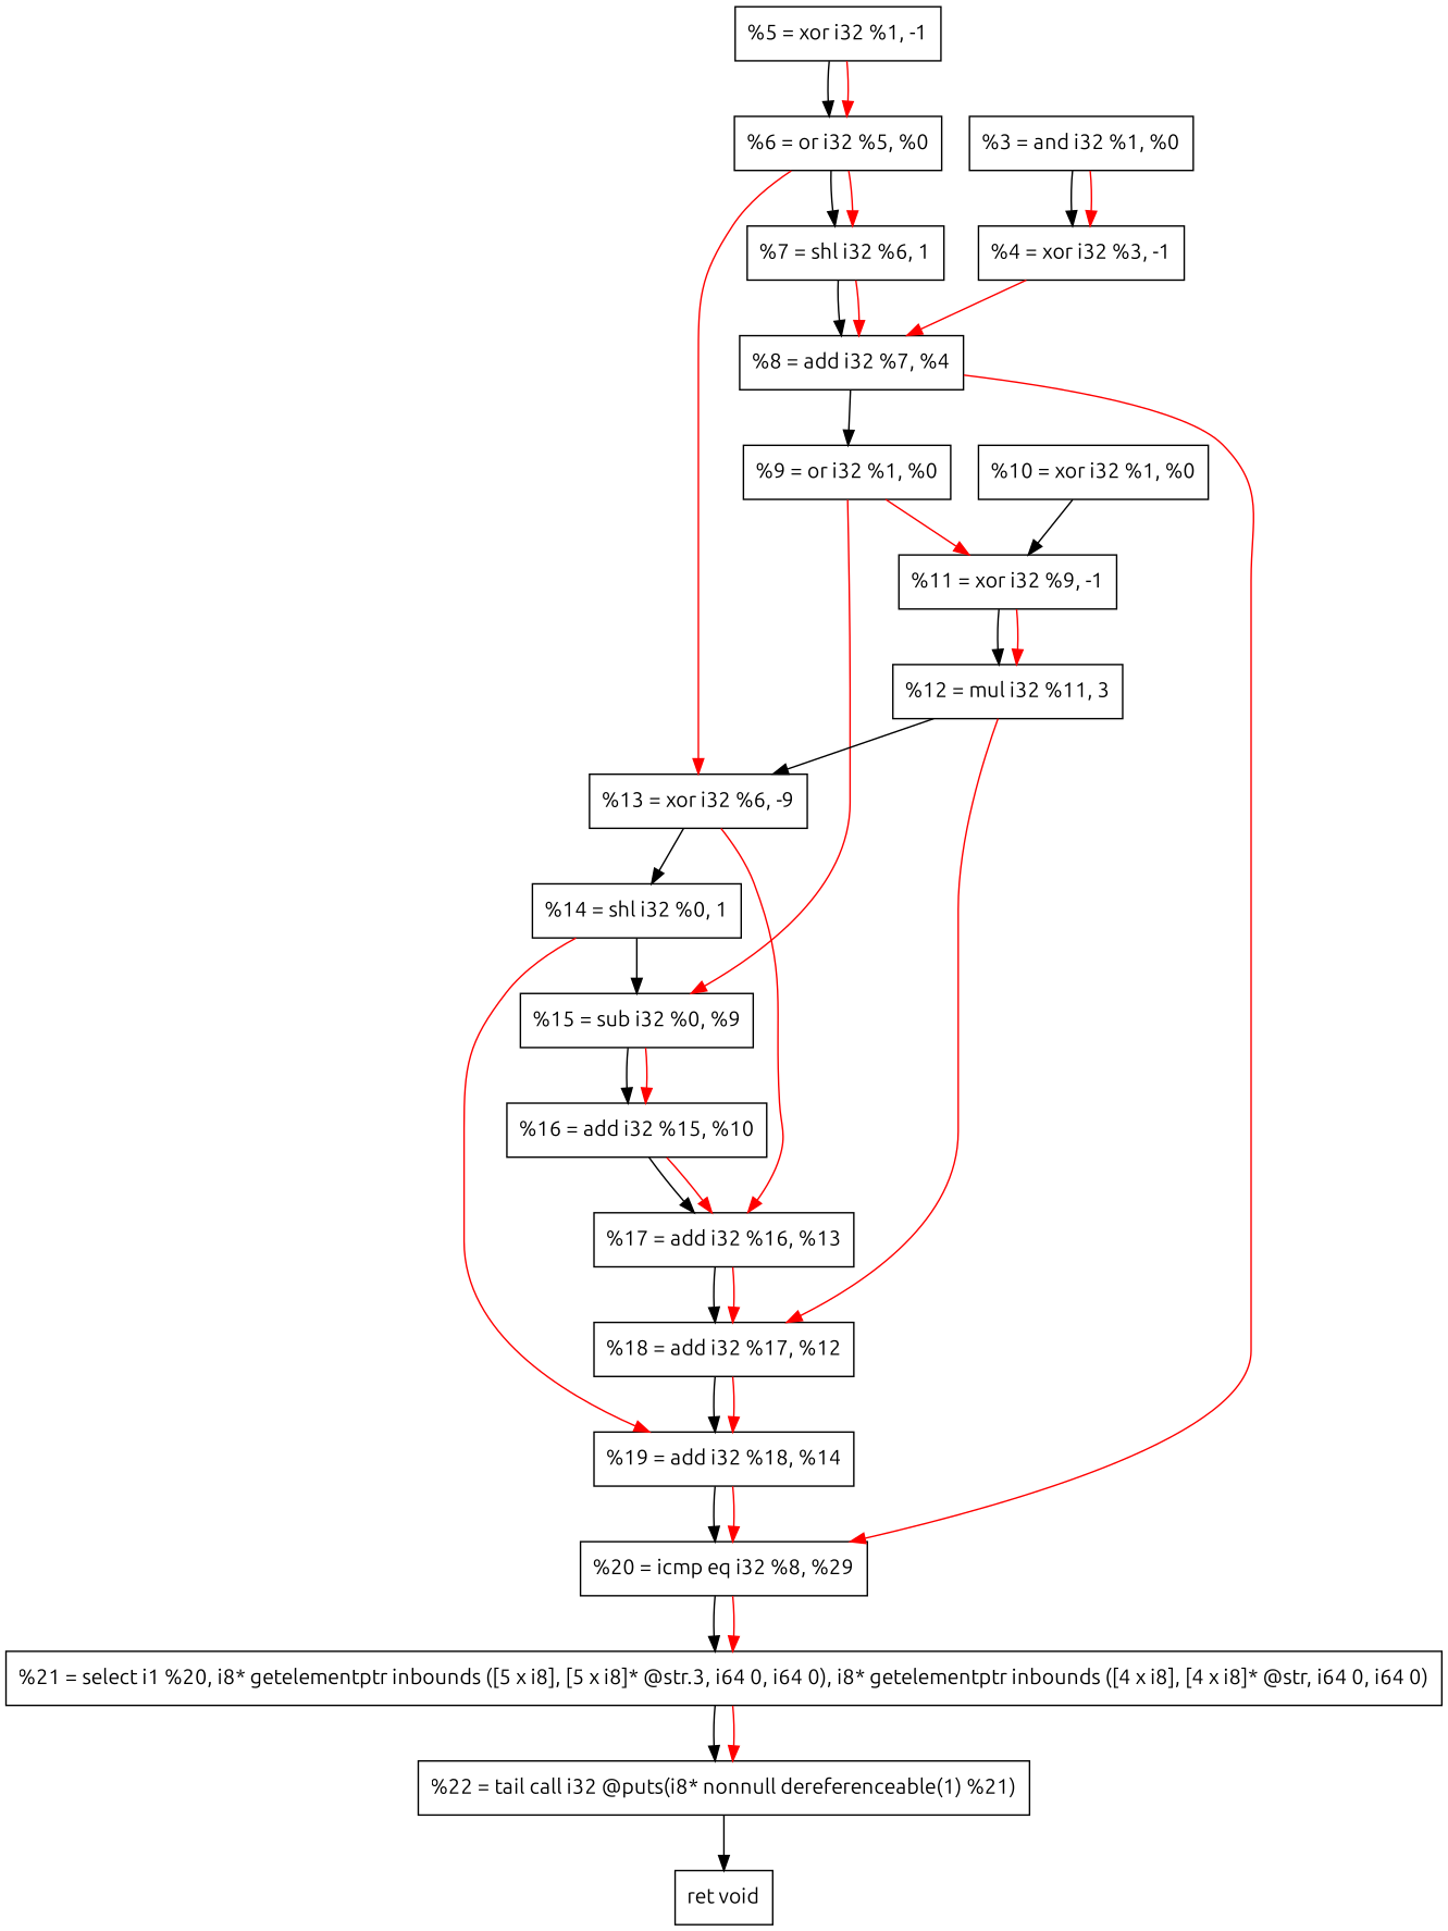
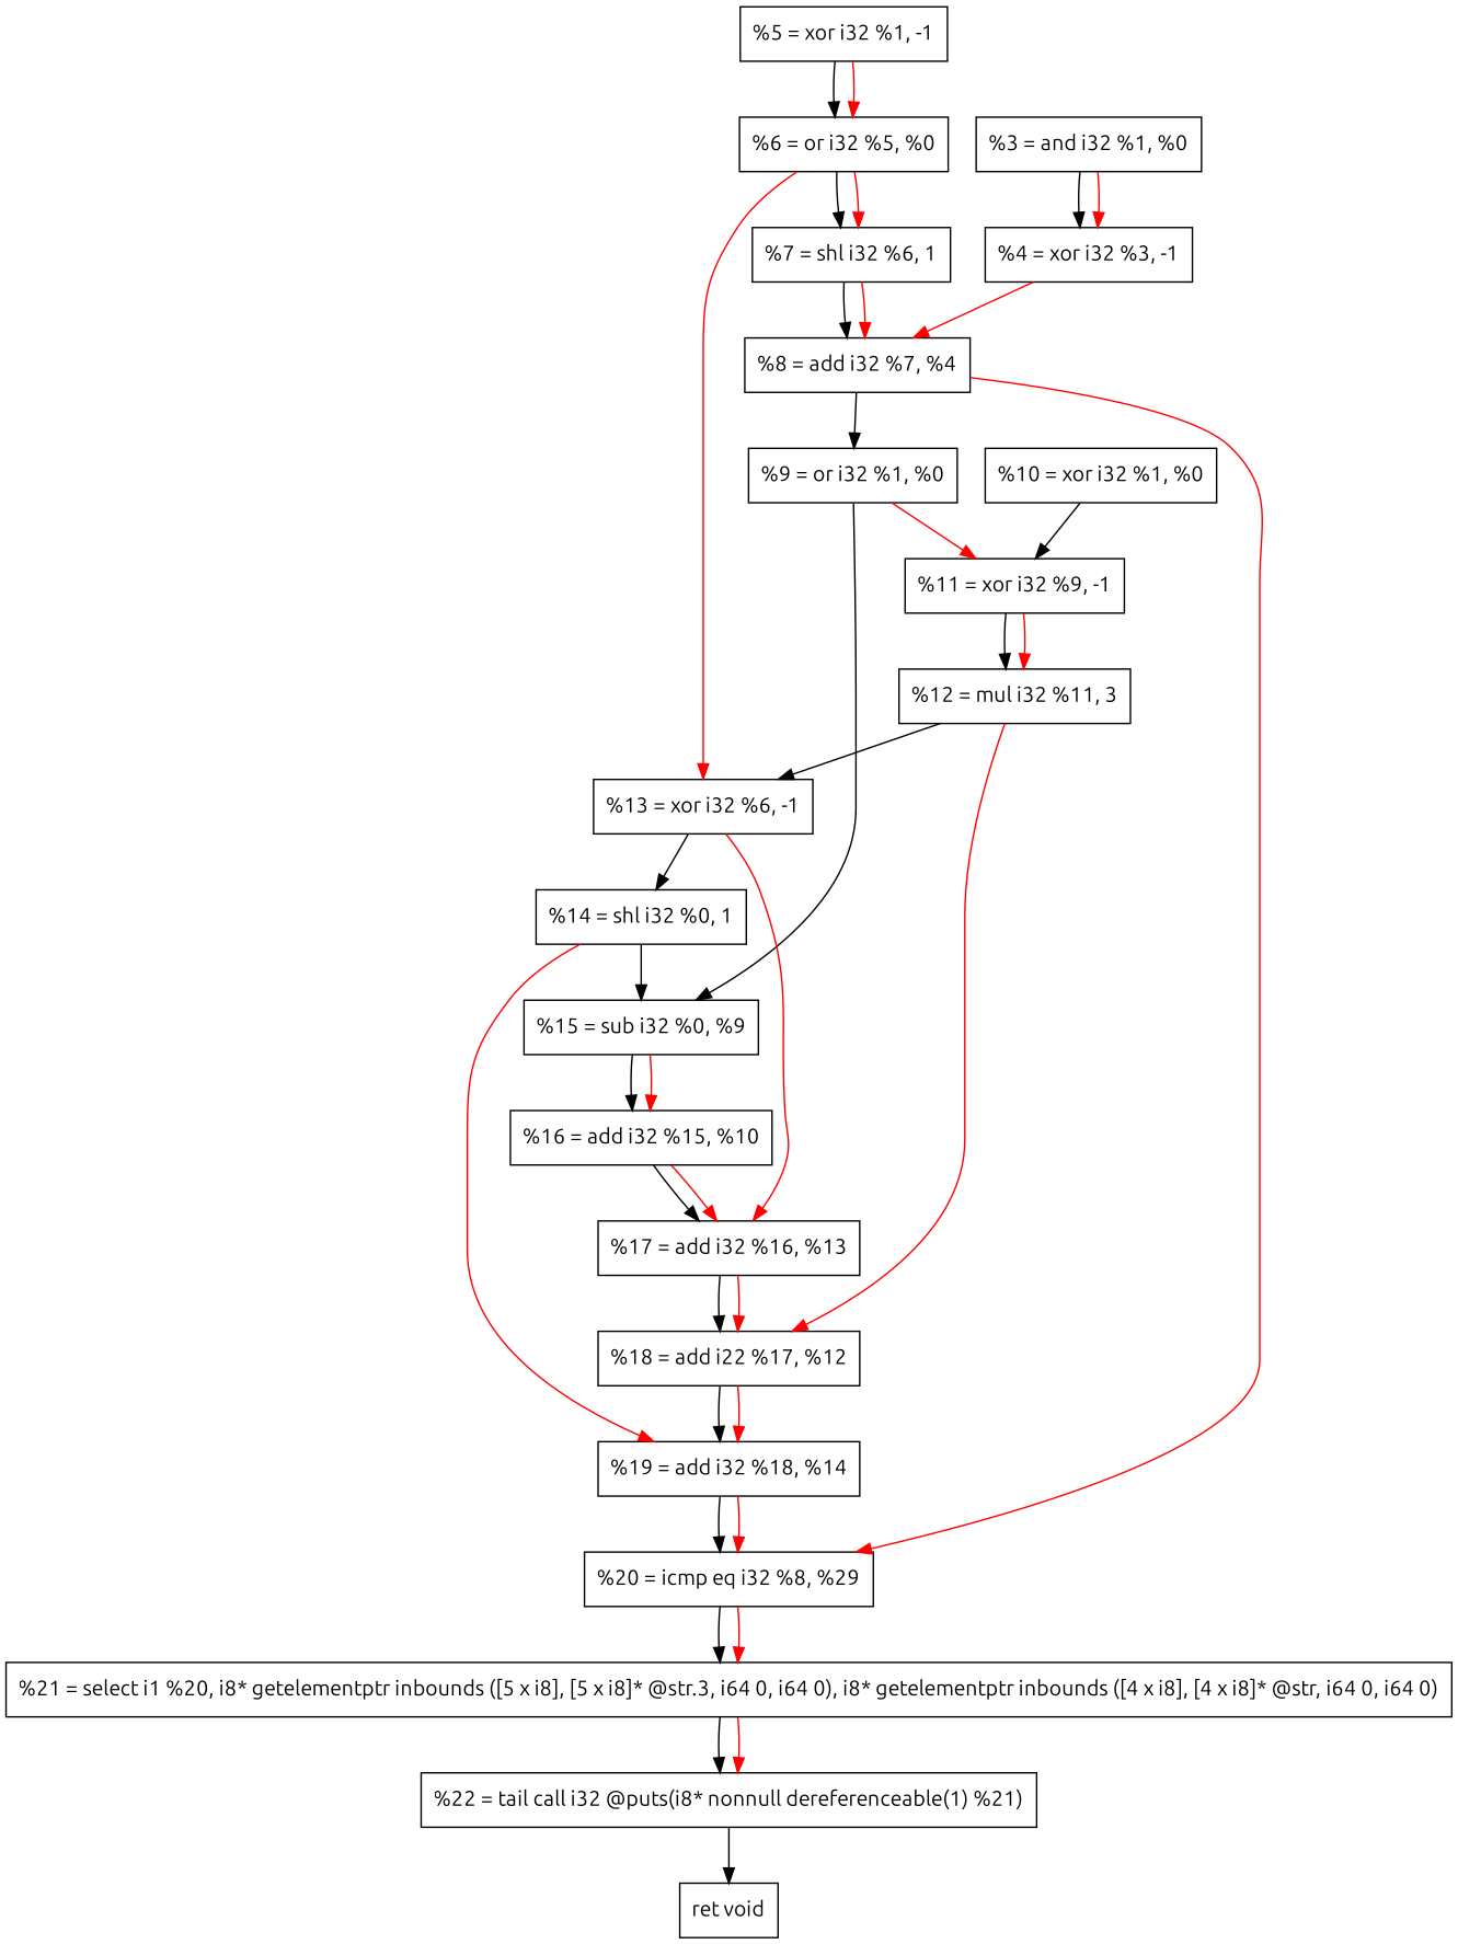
  digraph {
    fontname=Ubuntu
    node [fontname=Ubuntu shape=record]
    edge [fontname=Ubuntu color=red]
    n1 [label="  %3 = and i32 %1, %0"]
    n2 [label="  %4 = xor i32 %3, -1"]
    n3 [label="  %8 = add i32 %7, %4"]
    n4 [label="  %5 = xor i32 %1, -1"]
    n5 [label="  %6 = or i32 %5, %0"]
    n6 [label="  %9 = or i32 %1, %0"]
    n7 [label="%20 = icmp eq i32 %8, %29"]
    n8 [label="  %7 = shl i32 %6, 1"]
-   n9 [label="%13 = xor i32 %6, -9"]
+   n9 [label="  %13 = xor i32 %6, -1"]
    n10 [label="  %14 = shl i32 %0, 1"]
    n11 [label="  %17 = add i32 %16, %13"]
    n12 [label="  %11 = xor i32 %9, -1"]
    n13 [label="  %15 = sub i32 %0, %9"]
    n14 [label="  %21 = select i1 %20, i8* getelementptr inbounds ([5 x i8], [5 x i8]* @str.3, i64 0, i64 0), i8* getelementptr inbounds ([4 x i8], [4 x i8]* @str, i64 0, i64 0)"]
    n15 [label="  %10 = xor i32 %1, %0"]
    n16 [label="  %12 = mul i32 %11, 3"]
    n17 [label="  %16 = add i32 %15, %10"]
-   n18 [label="  %18 = add i32 %17, %12"]
+   n18 [label="%18 = add i22 %17, %12"]
    n19 [label="  %19 = add i32 %18, %14"]
    n20 [label="  %22 = tail call i32 @puts(i8* nonnull dereferenceable(1) %21)"]
    n21 [label="  ret void"]
    n1 -> n2 [color=""]
    n1 -> n2
    n2 -> n3
    n3 -> n6 [color=""]
    n3 -> n7
    n4 -> n5 [color=""]
    n4 -> n5
    n5 -> n8 [color=""]
    n5 -> n8
    n5 -> n9
    n6 -> n12
-   n6 -> n13
+   n6 -> n13 [color=black]
    n7 -> n14 [color=""]
    n7 -> n14
    n8 -> n3 [color=""]
    n8 -> n3
    n9 -> n10 [color=""]
    n9 -> n11
    n10 -> n13 [color=""]
    n10 -> n19
    n11 -> n18 [color=""]
    n11 -> n18
    n12 -> n16 [color=""]
    n12 -> n16
    n13 -> n17 [color=""]
    n13 -> n17
    n14 -> n20 [color=""]
    n14 -> n20
    n15 -> n12 [color=""]
    n16 -> n9 [color=""]
    n16 -> n18
    n17 -> n11 [color=""]
    n17 -> n11
    n18 -> n19 [color=""]
    n18 -> n19
    n19 -> n7 [color=""]
    n19 -> n7
    n20 -> n21 [color=""]
  }
